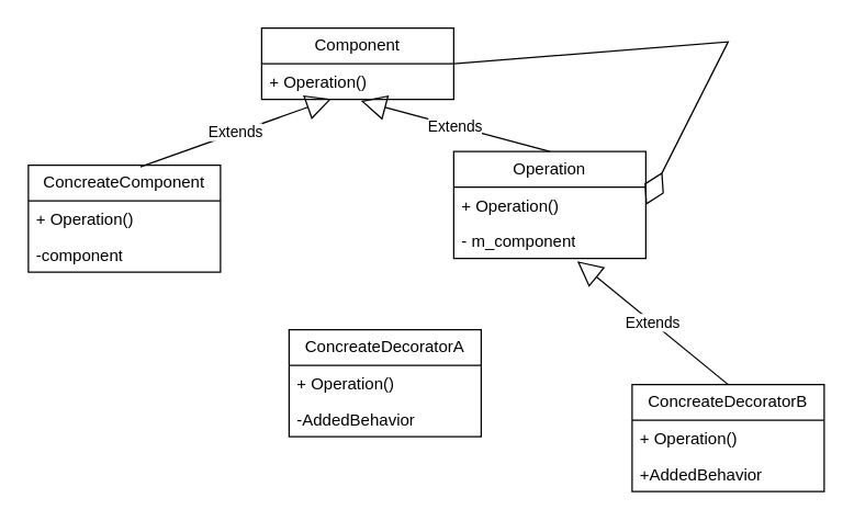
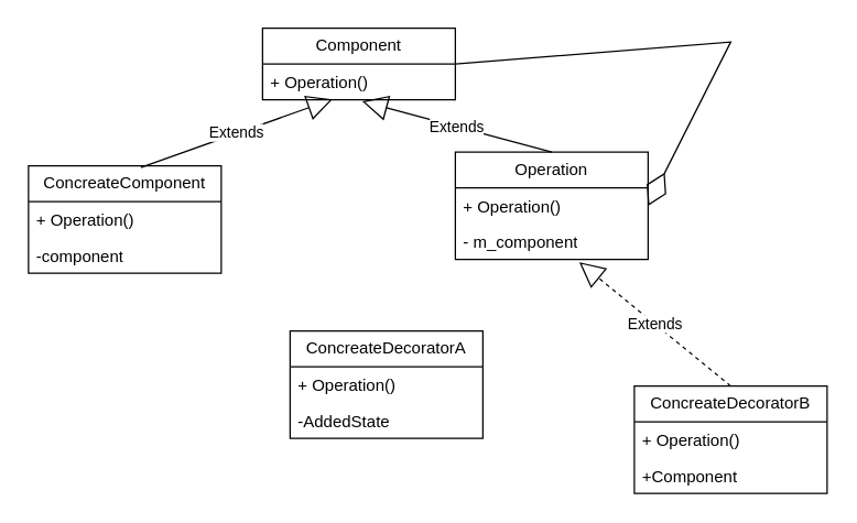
  <mxCell id="0" />
  <mxCell id="1" parent="0" />
  <mxCell id="2" value="Component" style="swimlane;fontStyle=0;childLayout=stackLayout;horizontal=1;startSize=26;fillColor=none;horizontalStack=0;resizeParent=1;resizeParentMax=0;resizeLast=0;collapsible=1;marginBottom=0;whiteSpace=wrap;html=1;" vertex="1" parent="1"><mxGeometry x="190" y="20" width="140" height="52" as="geometry" /></mxCell>
  <mxCell id="3" value="+ Operation()" style="text;strokeColor=none;fillColor=none;align=left;verticalAlign=top;spacingLeft=4;spacingRight=4;overflow=hidden;rotatable=0;points=[[0,0.5],[1,0.5]];portConstraint=eastwest;whiteSpace=wrap;html=1;" vertex="1" parent="2"><mxGeometry y="26" width="140" height="26" as="geometry" /></mxCell>
  <mxCell id="4" value="ConcreateComponent" style="swimlane;fontStyle=0;childLayout=stackLayout;horizontal=1;startSize=26;fillColor=none;horizontalStack=0;resizeParent=1;resizeParentMax=0;resizeLast=0;collapsible=1;marginBottom=0;whiteSpace=wrap;html=1;" vertex="1" parent="1"><mxGeometry x="20" y="120" width="140" height="78" as="geometry" /></mxCell>
  <mxCell id="5" value="+ Operation()" style="text;strokeColor=none;fillColor=none;align=left;verticalAlign=top;spacingLeft=4;spacingRight=4;overflow=hidden;rotatable=0;points=[[0,0.5],[1,0.5]];portConstraint=eastwest;whiteSpace=wrap;html=1;" vertex="1" parent="4"><mxGeometry y="26" width="140" height="26" as="geometry" /></mxCell>
  <mxCell id="6" value="-component" style="text;strokeColor=none;fillColor=none;align=left;verticalAlign=top;spacingLeft=4;spacingRight=4;overflow=hidden;rotatable=0;points=[[0,0.5],[1,0.5]];portConstraint=eastwest;whiteSpace=wrap;html=1;" vertex="1" parent="4"><mxGeometry y="52" width="140" height="26" as="geometry" /></mxCell>
  <mxCell id="7" value="Operation" style="swimlane;fontStyle=0;childLayout=stackLayout;horizontal=1;startSize=26;fillColor=none;horizontalStack=0;resizeParent=1;resizeParentMax=0;resizeLast=0;collapsible=1;marginBottom=0;whiteSpace=wrap;html=1;" vertex="1" parent="1"><mxGeometry x="330" y="110" width="140" height="78" as="geometry" /></mxCell>
  <mxCell id="8" value="+ Operation()" style="text;strokeColor=none;fillColor=none;align=left;verticalAlign=top;spacingLeft=4;spacingRight=4;overflow=hidden;rotatable=0;points=[[0,0.5],[1,0.5]];portConstraint=eastwest;whiteSpace=wrap;html=1;" vertex="1" parent="7"><mxGeometry y="26" width="140" height="26" as="geometry" /></mxCell>
  <mxCell id="9" value="- m_component" style="text;strokeColor=none;fillColor=none;align=left;verticalAlign=top;spacingLeft=4;spacingRight=4;overflow=hidden;rotatable=0;points=[[0,0.5],[1,0.5]];portConstraint=eastwest;whiteSpace=wrap;html=1;" vertex="1" parent="7"><mxGeometry y="52" width="140" height="26" as="geometry" /></mxCell>
  <mxCell id="10" value="ConcreateDecoratorA" style="swimlane;fontStyle=0;childLayout=stackLayout;horizontal=1;startSize=26;fillColor=none;horizontalStack=0;resizeParent=1;resizeParentMax=0;resizeLast=0;collapsible=1;marginBottom=0;whiteSpace=wrap;html=1;" vertex="1" parent="1"><mxGeometry x="210" y="240" width="140" height="78" as="geometry" /></mxCell>
  <mxCell id="11" value="+ Operation()" style="text;strokeColor=none;fillColor=none;align=left;verticalAlign=top;spacingLeft=4;spacingRight=4;overflow=hidden;rotatable=0;points=[[0,0.5],[1,0.5]];portConstraint=eastwest;whiteSpace=wrap;html=1;" vertex="1" parent="10"><mxGeometry y="26" width="140" height="26" as="geometry" /></mxCell>
- <mxCell id="12" value="-AddedBehavior" style="text;strokeColor=none;fillColor=none;align=left;verticalAlign=top;spacingLeft=4;spacingRight=4;overflow=hidden;rotatable=0;points=[[0,0.5],[1,0.5]];portConstraint=eastwest;whiteSpace=wrap;html=1;" vertex="1" parent="10"><mxGeometry y="52" width="140" height="26" as="geometry" /></mxCell>
+ <mxCell id="12" value="-AddedState" style="text;strokeColor=none;fillColor=none;align=left;verticalAlign=top;spacingLeft=4;spacingRight=4;overflow=hidden;rotatable=0;points=[[0,0.5],[1,0.5]];portConstraint=eastwest;whiteSpace=wrap;html=1;" vertex="1" parent="10"><mxGeometry y="52" width="140" height="26" as="geometry" /></mxCell>
  <mxCell id="13" value="ConcreateDecoratorB" style="swimlane;fontStyle=0;childLayout=stackLayout;horizontal=1;startSize=26;fillColor=none;horizontalStack=0;resizeParent=1;resizeParentMax=0;resizeLast=0;collapsible=1;marginBottom=0;whiteSpace=wrap;html=1;" vertex="1" parent="1"><mxGeometry x="460" y="280" width="140" height="78" as="geometry" /></mxCell>
  <mxCell id="14" value="+ Operation()" style="text;strokeColor=none;fillColor=none;align=left;verticalAlign=top;spacingLeft=4;spacingRight=4;overflow=hidden;rotatable=0;points=[[0,0.5],[1,0.5]];portConstraint=eastwest;whiteSpace=wrap;html=1;" vertex="1" parent="13"><mxGeometry y="26" width="140" height="26" as="geometry" /></mxCell>
- <mxCell id="15" value="+AddedBehavior" style="text;strokeColor=none;fillColor=none;align=left;verticalAlign=top;spacingLeft=4;spacingRight=4;overflow=hidden;rotatable=0;points=[[0,0.5],[1,0.5]];portConstraint=eastwest;whiteSpace=wrap;html=1;" vertex="1" parent="13"><mxGeometry y="52" width="140" height="26" as="geometry" /></mxCell>
+ <mxCell id="15" value="+Component" style="text;strokeColor=none;fillColor=none;align=left;verticalAlign=top;spacingLeft=4;spacingRight=4;overflow=hidden;rotatable=0;points=[[0,0.5],[1,0.5]];portConstraint=eastwest;whiteSpace=wrap;html=1;" vertex="1" parent="13"><mxGeometry y="52" width="140" height="26" as="geometry" /></mxCell>
  <mxCell id="16" value="Extends" style="endArrow=block;endSize=16;endFill=0;html=1;rounded=0;entryX=0.363;entryY=0.985;entryDx=0;entryDy=0;entryPerimeter=0;exitX=0.583;exitY=0.015;exitDx=0;exitDy=0;exitPerimeter=0;" edge="1" parent="1" source="4" target="3"><mxGeometry width="160" relative="1" as="geometry"><mxPoint x="110" y="220" as="sourcePoint" /><mxPoint x="270" y="220" as="targetPoint" /></mxGeometry></mxCell>
  <mxCell id="17" value="Extends" style="endArrow=block;endSize=16;endFill=0;html=1;rounded=0;entryX=0.517;entryY=1.046;entryDx=0;entryDy=0;entryPerimeter=0;exitX=0.5;exitY=0;exitDx=0;exitDy=0;" edge="1" parent="1" source="7" target="3"><mxGeometry width="160" relative="1" as="geometry"><mxPoint x="112" y="131" as="sourcePoint" /><mxPoint x="251" y="82" as="targetPoint" /></mxGeometry></mxCell>
- <mxCell id="18" value="Extends" style="endArrow=block;endSize=16;endFill=0;html=1;rounded=0;entryX=0.643;entryY=1.077;entryDx=0;entryDy=0;entryPerimeter=0;exitX=0.5;exitY=0;exitDx=0;exitDy=0;" edge="1" parent="1" source="13" target="9"><mxGeometry width="160" relative="1" as="geometry"><mxPoint x="370" y="258" as="sourcePoint" /><mxPoint x="498" y="210" as="targetPoint" /></mxGeometry></mxCell>
+ <mxCell id="18" value="Extends" style="endArrow=block;endSize=16;endFill=0;html=1;rounded=0;entryX=0.643;entryY=1.077;entryDx=0;entryDy=0;entryPerimeter=0;exitX=0.5;exitY=0;exitDx=0;exitDy=0;dashed=1;" edge="1" parent="1" source="13" target="9"><mxGeometry width="160" relative="1" as="geometry"><mxPoint x="370" y="258" as="sourcePoint" /><mxPoint x="498" y="210" as="targetPoint" /></mxGeometry></mxCell>
  <mxCell id="19" value="" style="endArrow=diamondThin;endFill=0;endSize=24;html=1;rounded=0;entryX=1;entryY=0.5;entryDx=0;entryDy=0;exitX=1;exitY=0.5;exitDx=0;exitDy=0;" edge="1" parent="1" source="2" target="8"><mxGeometry width="160" relative="1" as="geometry"><mxPoint x="220" y="160" as="sourcePoint" /><mxPoint x="380" y="160" as="targetPoint" /><Array as="points"><mxPoint x="530" y="30" /></Array></mxGeometry></mxCell>
